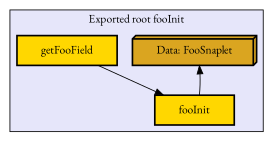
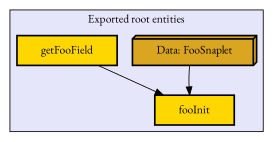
  digraph {
    fontname="EB Garamond"
    node [fillcolor=gold fontname="EB Garamond" margin="0.4,0.1" shape=box style="filled,bold"]
    edge [color=black fontname="EB Garamond" penwidth=1]
    n1 [fillcolor=goldenrod label="Data: FooSnaplet" shape=box3d]
    n2 [label=fooInit]
    n3 [label=getFooField]
    subgraph cluster_1 {
      fillcolor=lavender
-     label="Exported root fooInit"
+     label="Exported root entities"
      style=filled
      n1
      n2
      n3
    }
-   n2 -> n1
+   n1 -> n2
    n3 -> n2
  }
